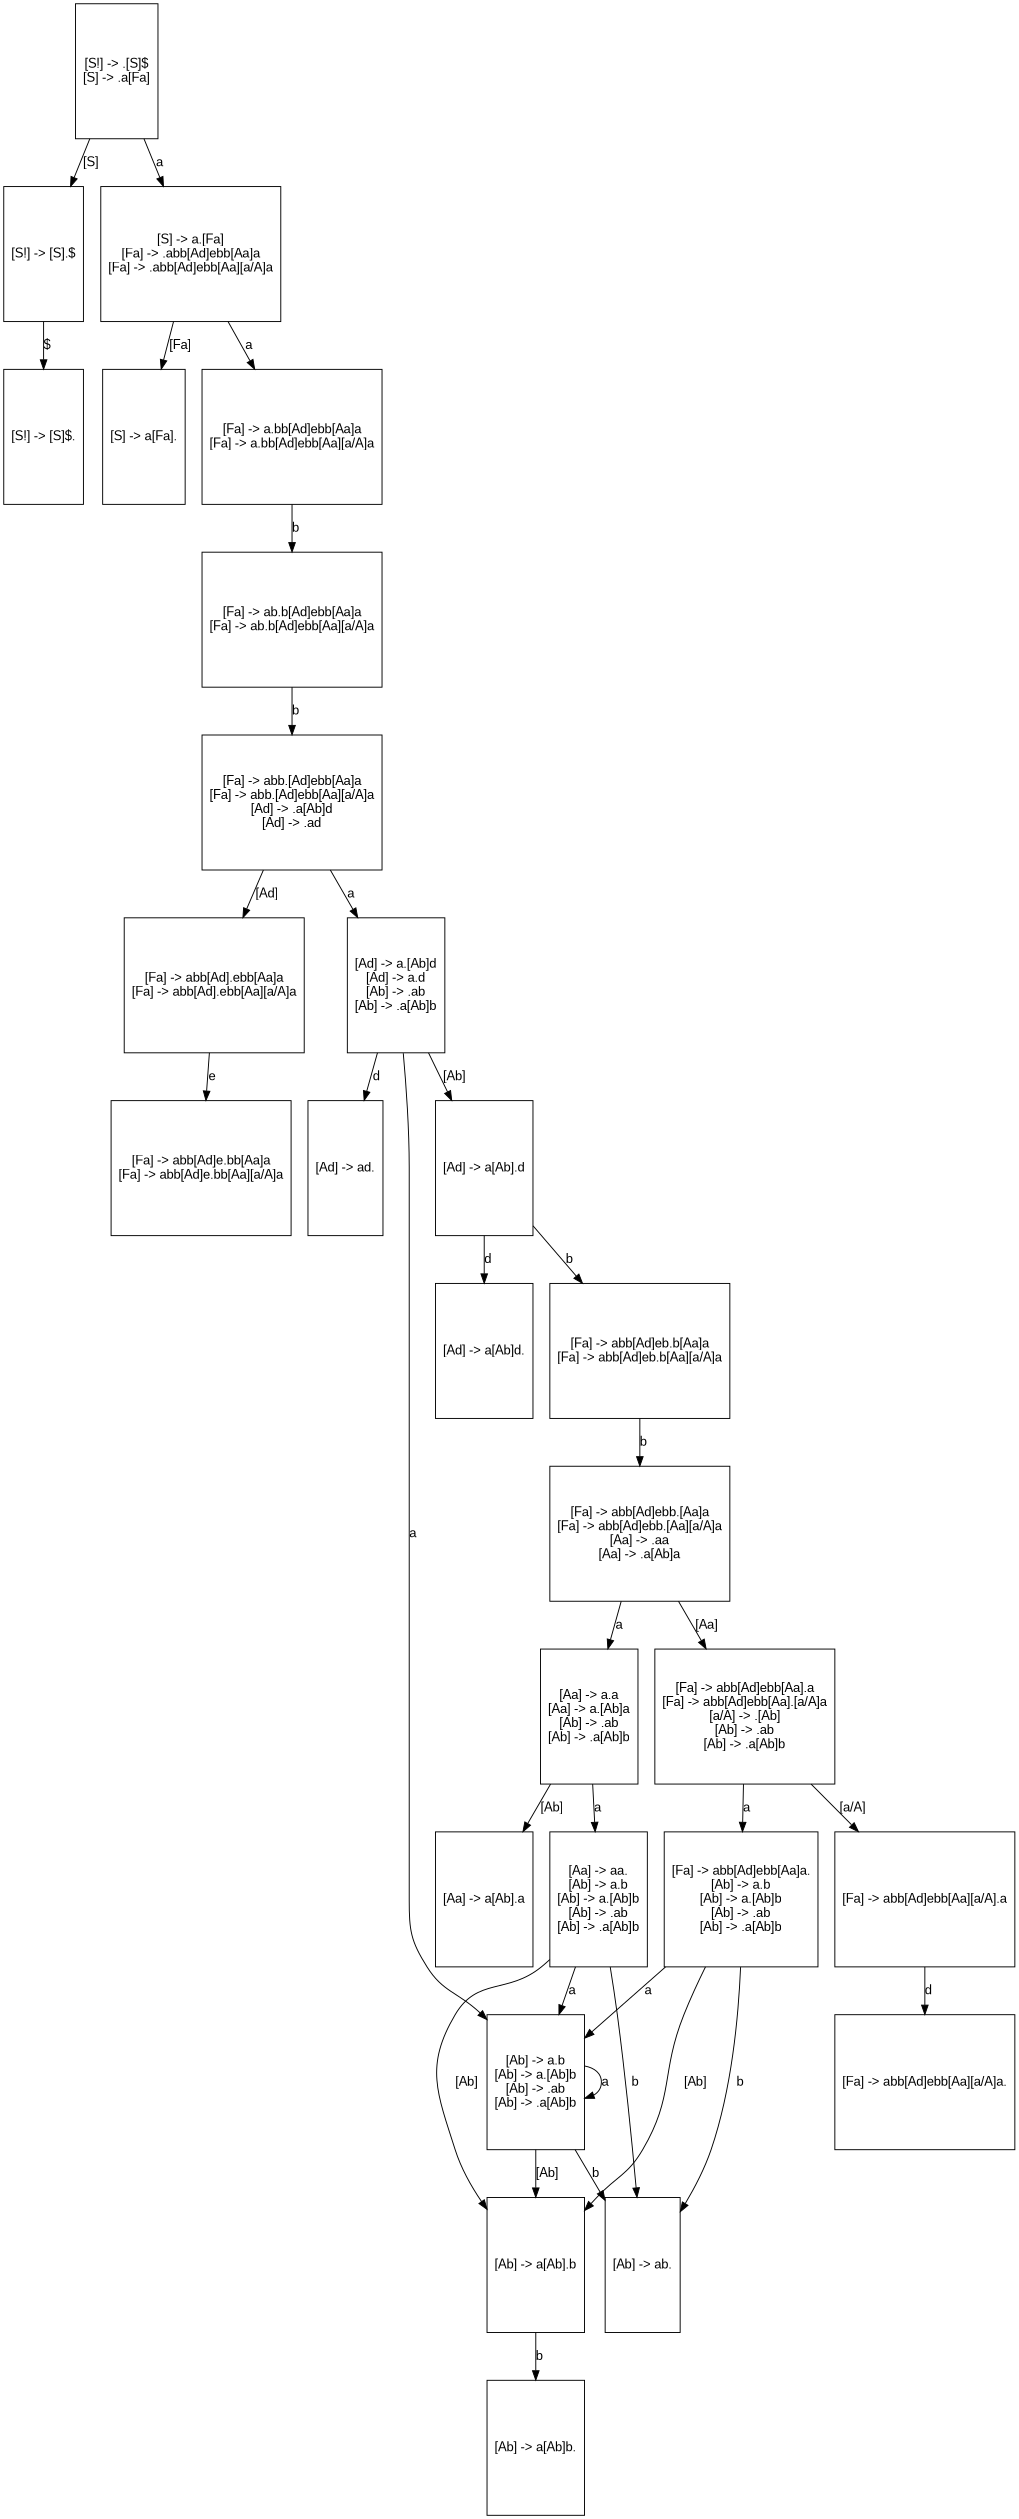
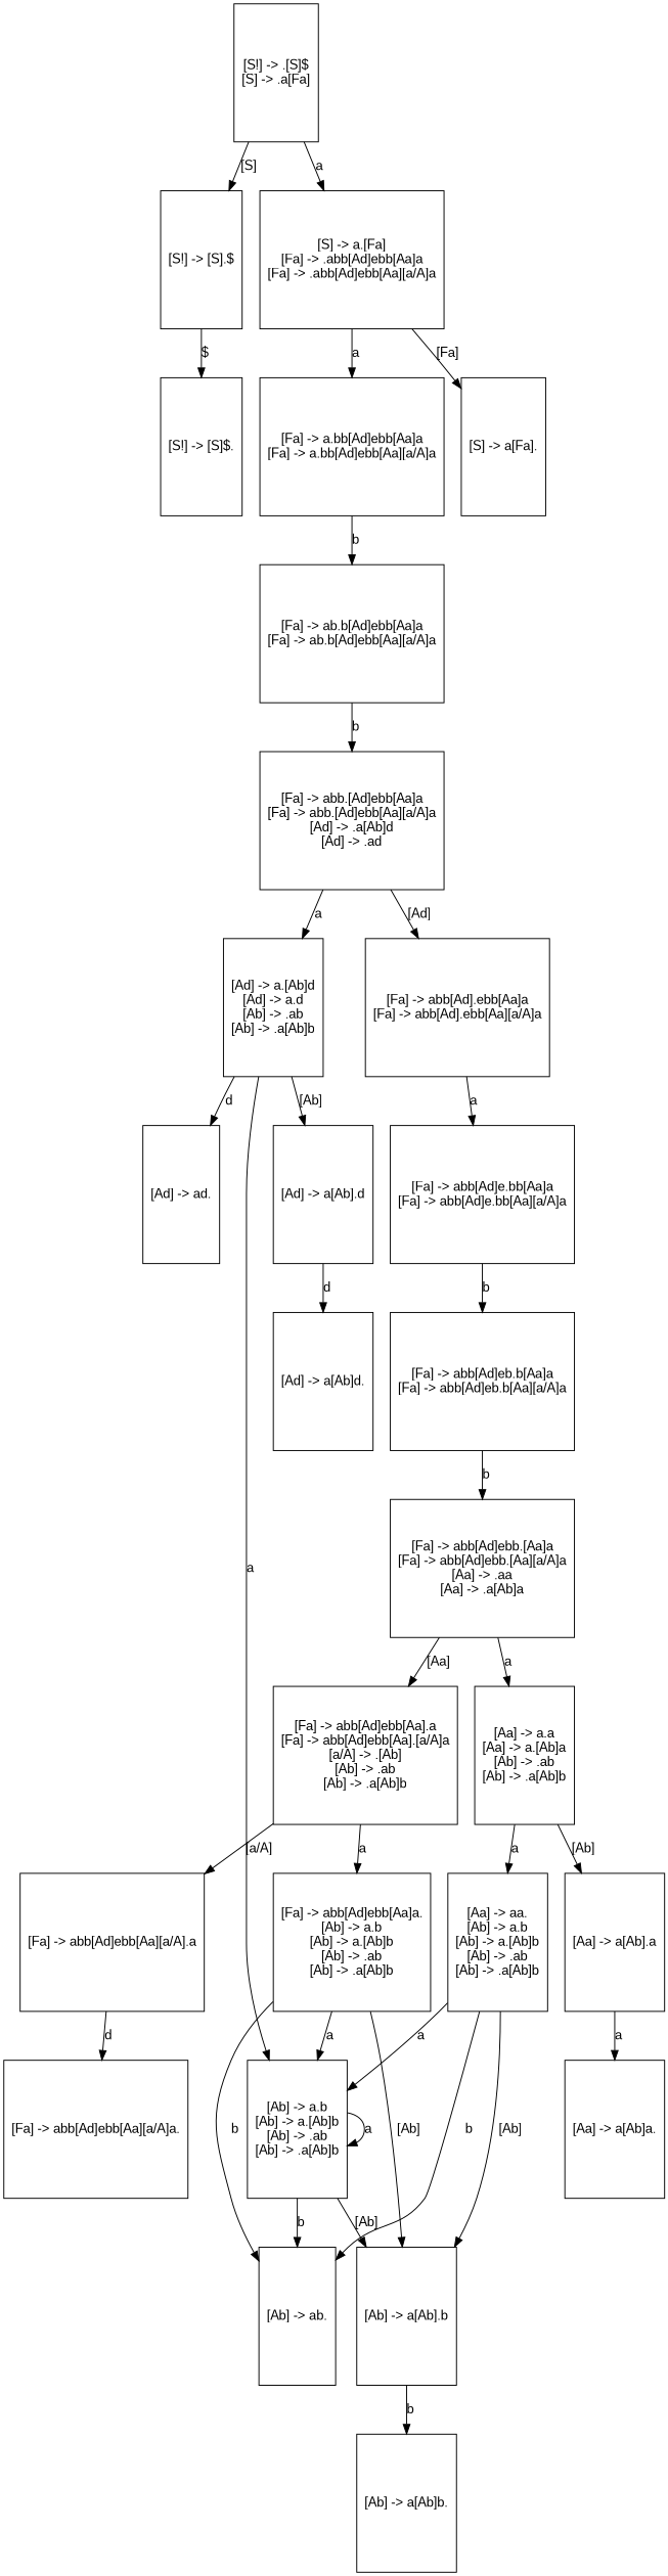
  digraph {
    fontname="Liberation Sans"
    node [fontname="Liberation Sans" shape=polygon]
    edge [fontname="Liberation Sans"]
    n1 [height=2 label="[S!] -> .[S]$\n[S] -> .a[Fa]" width=1]
    n2 [height=2 label="[S!] -> [S].$" width=1]
    n3 [height=2 label="[S] -> a.[Fa]\n[Fa] -> .abb[Ad]ebb[Aa]a\n[Fa] -> .abb[Ad]ebb[Aa][a/A]a" width=1]
    n4 [height=2 label="[S!] -> [S]$." width=1]
    n5 [height=2 label="[S] -> a[Fa]." width=1]
    n6 [height=2 label="[Fa] -> a.bb[Ad]ebb[Aa]a\n[Fa] -> a.bb[Ad]ebb[Aa][a/A]a" width=1]
    n7 [height=2 label="[Fa] -> ab.b[Ad]ebb[Aa]a\n[Fa] -> ab.b[Ad]ebb[Aa][a/A]a" width=1]
    n8 [height=2 label="[Fa] -> abb.[Ad]ebb[Aa]a\n[Fa] -> abb.[Ad]ebb[Aa][a/A]a\n[Ad] -> .a[Ab]d\n[Ad] -> .ad" width=1]
    n9 [height=2 label="[Fa] -> abb[Ad].ebb[Aa]a\n[Fa] -> abb[Ad].ebb[Aa][a/A]a" width=1]
    n10 [height=2 label="[Ad] -> a.[Ab]d\n[Ad] -> a.d\n[Ab] -> .ab\n[Ab] -> .a[Ab]b" width=1]
    n11 [height=2 label="[Fa] -> abb[Ad]e.bb[Aa]a\n[Fa] -> abb[Ad]e.bb[Aa][a/A]a" width=1]
    n12 [height=2 label="[Ad] -> a[Ab].d" width=1]
    n13 [height=2 label="[Ad] -> ad." width=1]
    n14 [height=2 label="[Ab] -> a.b\n[Ab] -> a.[Ab]b\n[Ab] -> .ab\n[Ab] -> .a[Ab]b" width=1]
    n15 [height=2 label="[Fa] -> abb[Ad]eb.b[Aa]a\n[Fa] -> abb[Ad]eb.b[Aa][a/A]a" width=1]
    n16 [height=2 label="[Ad] -> a[Ab]d." width=1]
    n17 [height=2 label="[Ab] -> ab." width=1]
    n18 [height=2 label="[Ab] -> a[Ab].b" width=1]
    n19 [height=2 label="[Fa] -> abb[Ad]ebb.[Aa]a\n[Fa] -> abb[Ad]ebb.[Aa][a/A]a\n[Aa] -> .aa\n[Aa] -> .a[Ab]a" width=1]
    n20 [height=2 label="[Ab] -> a[Ab]b." width=1]
    n21 [height=2 label="[Fa] -> abb[Ad]ebb[Aa].a\n[Fa] -> abb[Ad]ebb[Aa].[a/A]a\n[a/A] -> .[Ab]\n[Ab] -> .ab\n[Ab] -> .a[Ab]b" width=1]
    n22 [height=2 label="[Aa] -> a.a\n[Aa] -> a.[Ab]a\n[Ab] -> .ab\n[Ab] -> .a[Ab]b" width=1]
    n23 [height=2 label="[Fa] -> abb[Ad]ebb[Aa]a.\n[Ab] -> a.b\n[Ab] -> a.[Ab]b\n[Ab] -> .ab\n[Ab] -> .a[Ab]b" width=1]
    n24 [height=2 label="[Fa] -> abb[Ad]ebb[Aa][a/A].a" width=1]
    n25 [height=2 label="[Aa] -> aa.\n[Ab] -> a.b\n[Ab] -> a.[Ab]b\n[Ab] -> .ab\n[Ab] -> .a[Ab]b" width=1]
    n26 [height=2 label="[Aa] -> a[Ab].a" width=1]
    n27 [height=2 label="[Fa] -> abb[Ad]ebb[Aa][a/A]a." width=1]
+   n28 [height=2 label="[Aa] -> a[Ab]a." width=1]
    n1 -> n2 [label="[S]"]
    n1 -> n3 [label=a]
    n2 -> n4 [label="$"]
    n3 -> n5 [label="[Fa]"]
    n3 -> n6 [label=a]
    n6 -> n7 [label=b]
    n7 -> n8 [label=b]
    n8 -> n9 [label="[Ad]"]
    n8 -> n10 [label=a]
-   n9 -> n11 [label=e]
+   n9 -> n11 [label=a]
    n10 -> n12 [label="[Ab]"]
    n10 -> n13 [label=d]
    n10 -> n14 [label=a]
-   n12 -> n15 [label=b]
+   n11 -> n15 [label=b]
    n12 -> n16 [label=d]
    n14 -> n14 [label=a]
    n14 -> n17 [label=b]
    n14 -> n18 [label="[Ab]"]
    n15 -> n19 [label=b]
    n18 -> n20 [label=b]
    n19 -> n21 [label="[Aa]"]
    n19 -> n22 [label=a]
    n21 -> n23 [label=a]
    n21 -> n24 [label="[a/A]"]
    n22 -> n25 [label=a]
    n22 -> n26 [label="[Ab]"]
    n23 -> n14 [label=a]
    n23 -> n17 [label=b]
    n23 -> n18 [label="[Ab]"]
    n24 -> n27 [label=d]
    n25 -> n14 [label=a]
    n25 -> n17 [label=b]
    n25 -> n18 [label="[Ab]"]
+   n26 -> n28 [label=a]
  }
